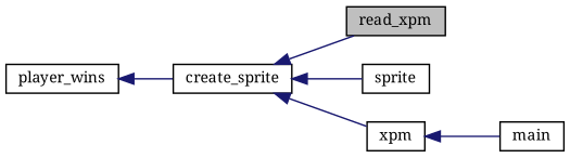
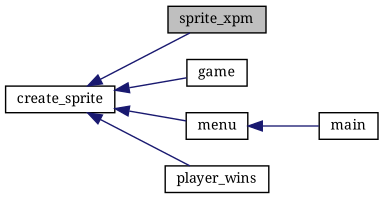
  digraph {
    fontname="Noto Serif"
    rankdir=LR
    node [color=black fillcolor=white fontname="Noto Serif" fontsize=10 shape=record style=filled]
    edge [color=midnightblue dir=back fontname="Noto Serif" fontsize=10 labelfontname=Helvetica labelfontsize=10 style=solid]
-   n1 [fillcolor=grey75 fontcolor=black height=0.2 label=read_xpm width=0.4]
+   n1 [fillcolor=grey75 fontcolor=black height=0.2 label=sprite_xpm width=0.4]
    n2 [height=0.2 label=create_sprite width=0.4]
-   n3 [height=0.2 label=sprite width=0.4]
-   n4 [height=0.2 label=xpm width=0.4]
+   n3 [height=0.2 label=game width=0.4]
+   n4 [height=0.2 label=menu width=0.4]
    n5 [height=0.2 label=player_wins width=0.4]
    n6 [height=0.2 label=main width=0.4]
    n2 -> n1
    n2 -> n3
    n2 -> n4
-   n5 -> n2
+   n2 -> n5
    n4 -> n6
  }
